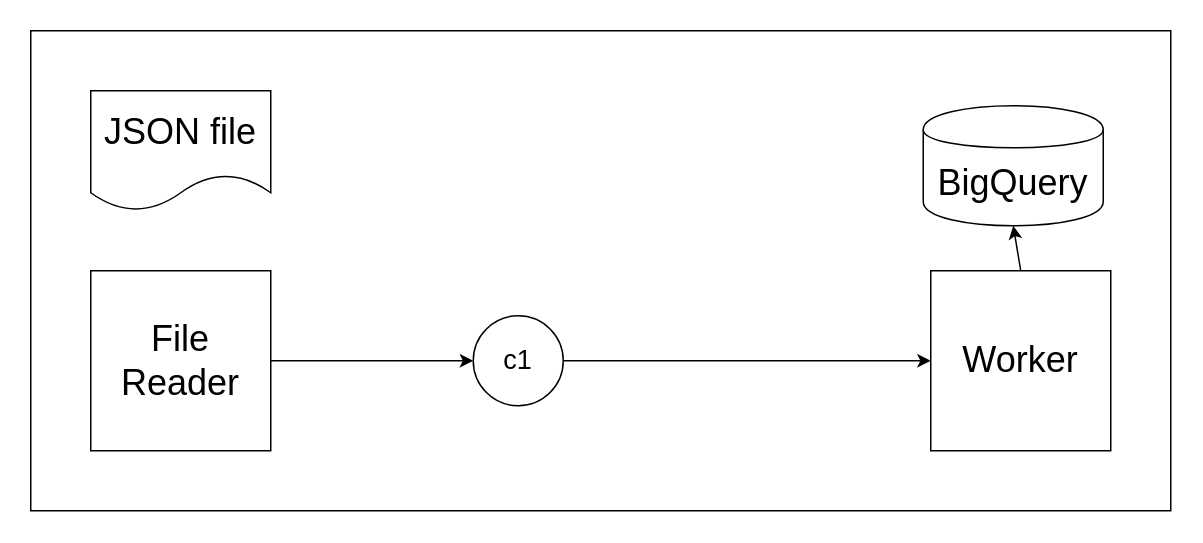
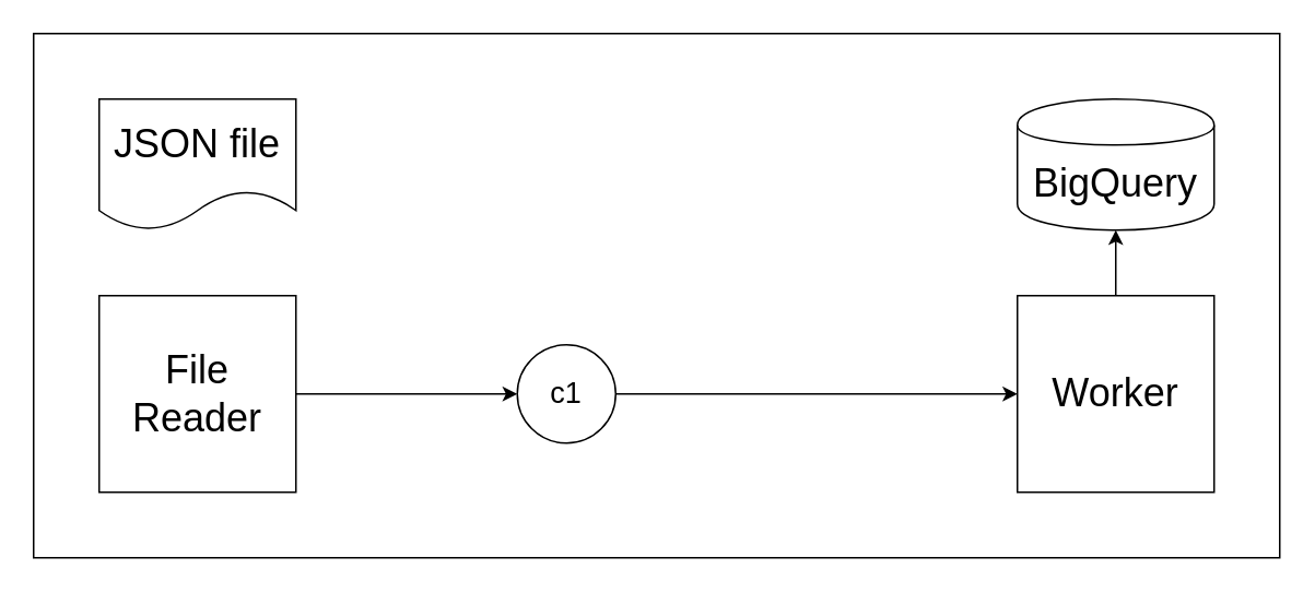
  <mxCell id="0" />
  <mxCell id="1" parent="0" />
  <mxCell id="2" value="" style="rounded=0;whiteSpace=wrap;html=1;" vertex="1" parent="1"><mxGeometry x="20" y="20" width="760" height="320" as="geometry" /></mxCell>
  <mxCell id="3" value="&lt;font style=&quot;font-size: 24px&quot;&gt;File Reader&lt;/font&gt;" style="whiteSpace=wrap;html=1;aspect=fixed;" vertex="1" parent="1"><mxGeometry x="60" y="180" width="120" height="120" as="geometry" /></mxCell>
  <mxCell id="4" value="&lt;font style=&quot;font-size: 18px&quot;&gt;c1&lt;/font&gt;" style="ellipse;whiteSpace=wrap;html=1;aspect=fixed;" vertex="1" parent="1"><mxGeometry x="315" y="210" width="60" height="60" as="geometry" /></mxCell>
  <mxCell id="5" value="&lt;font style=&quot;font-size: 24px&quot;&gt;Worker&lt;/font&gt;" style="whiteSpace=wrap;html=1;aspect=fixed;" vertex="1" parent="1"><mxGeometry x="620" y="180" width="120" height="120" as="geometry" /></mxCell>
  <mxCell id="6" value="&lt;font style=&quot;font-size: 24px&quot;&gt;JSON file&lt;/font&gt;" style="shape=document;whiteSpace=wrap;html=1;boundedLbl=1;" vertex="1" parent="1"><mxGeometry x="60" y="60" width="120" height="80" as="geometry" /></mxCell>
- <mxCell id="7" value="&lt;font style=&quot;font-size: 24px&quot;&gt;BigQuery&lt;/font&gt;" style="shape=cylinder;whiteSpace=wrap;html=1;boundedLbl=1;backgroundOutline=1;" vertex="1" parent="1"><mxGeometry x="615" y="70" width="120" height="80" as="geometry" /></mxCell>
+ <mxCell id="7" value="&lt;font style=&quot;font-size: 24px&quot;&gt;BigQuery&lt;/font&gt;" style="shape=cylinder;whiteSpace=wrap;html=1;boundedLbl=1;backgroundOutline=1;" vertex="1" parent="1"><mxGeometry x="620" y="60" width="120" height="80" as="geometry" /></mxCell>
  <mxCell id="8" value="" style="endArrow=classic;html=1;exitX=1;exitY=0.5;exitDx=0;exitDy=0;entryX=0;entryY=0.5;entryDx=0;entryDy=0;" edge="1" parent="1" source="3" target="4"><mxGeometry width="50" height="50" relative="1" as="geometry"><mxPoint x="370" y="360" as="sourcePoint" /><mxPoint x="420" y="310" as="targetPoint" /></mxGeometry></mxCell>
  <mxCell id="9" value="" style="endArrow=classic;html=1;exitX=1;exitY=0.5;exitDx=0;exitDy=0;entryX=0;entryY=0.5;entryDx=0;entryDy=0;" edge="1" parent="1" source="4" target="5"><mxGeometry width="50" height="50" relative="1" as="geometry"><mxPoint x="370" y="360" as="sourcePoint" /><mxPoint x="420" y="310" as="targetPoint" /></mxGeometry></mxCell>
  <mxCell id="10" value="" style="endArrow=classic;html=1;exitX=0.5;exitY=0;exitDx=0;exitDy=0;entryX=0.5;entryY=1;entryDx=0;entryDy=0;" edge="1" parent="1" source="5" target="7"><mxGeometry width="50" height="50" relative="1" as="geometry"><mxPoint x="370" y="360" as="sourcePoint" /><mxPoint x="420" y="310" as="targetPoint" /></mxGeometry></mxCell>
